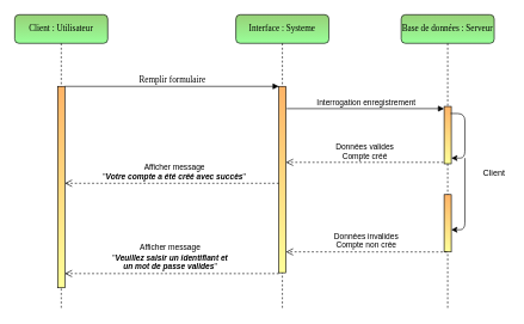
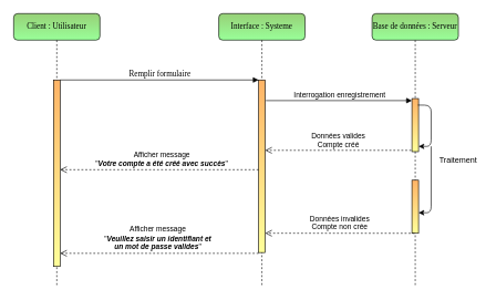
  <mxCell id="0" />
  <mxCell id="1" parent="0" />
  <mxCell id="2" value="Interface : Systeme" style="shape=umlLifeline;perimeter=lifelinePerimeter;whiteSpace=wrap;html=1;container=1;collapsible=0;recursiveResize=0;outlineConnect=0;rounded=1;shadow=0;comic=0;labelBackgroundColor=none;strokeColor=#000000;strokeWidth=1;fillColor=#97D077;fontFamily=Verdana;fontSize=12;align=center;gradientColor=#99FF99;glass=0;" parent="1" vertex="1"><mxGeometry x="329" y="20" width="130" height="410" as="geometry" /></mxCell>
  <mxCell id="3" value="" style="html=1;points=[];perimeter=orthogonalPerimeter;rounded=0;shadow=0;comic=0;labelBackgroundColor=none;strokeColor=#000000;strokeWidth=1;fillColor=#FFB366;fontFamily=Verdana;fontSize=12;fontColor=#000000;align=center;gradientColor=#FFFF99;" parent="2" vertex="1"><mxGeometry x="60" y="100" width="10" height="260" as="geometry" /></mxCell>
  <mxCell id="4" value="Base de données : Serveur" style="shape=umlLifeline;perimeter=lifelinePerimeter;whiteSpace=wrap;html=1;container=1;collapsible=0;recursiveResize=0;outlineConnect=0;rounded=1;shadow=0;comic=0;labelBackgroundColor=none;strokeColor=#000000;strokeWidth=1;fillColor=#97D077;fontFamily=Verdana;fontSize=12;align=center;gradientColor=#99FF99;glass=0;" parent="1" vertex="1"><mxGeometry x="560" y="20" width="130" height="410" as="geometry" /></mxCell>
  <mxCell id="5" value="" style="html=1;points=[];perimeter=orthogonalPerimeter;fillColor=#FFB366;gradientColor=#FFFF99;" parent="4" vertex="1"><mxGeometry x="60" y="128" width="10" height="80" as="geometry" /></mxCell>
  <mxCell id="6" value="" style="endArrow=classic;html=1;exitX=0.9;exitY=0.123;exitDx=0;exitDy=0;exitPerimeter=0;entryX=1;entryY=0.901;entryDx=0;entryDy=0;entryPerimeter=0;" parent="4" source="5" target="5" edge="1"><mxGeometry width="50" height="50" relative="1" as="geometry"><mxPoint x="-438" y="651" as="sourcePoint" /><mxPoint x="71" y="239.51" as="targetPoint" /><Array as="points"><mxPoint x="89" y="138" /><mxPoint x="89" y="200" /></Array></mxGeometry></mxCell>
  <mxCell id="7" value="" style="html=1;points=[];perimeter=orthogonalPerimeter;rounded=0;shadow=0;comic=0;labelBackgroundColor=none;strokeColor=#000000;strokeWidth=1;fillColor=#FFB366;fontFamily=Verdana;fontSize=12;fontColor=#000000;align=center;gradientColor=#FFFF99;" parent="4" vertex="1"><mxGeometry x="60" y="251" width="10" height="80" as="geometry" /></mxCell>
  <mxCell id="8" value="Client : Utilisateur" style="shape=umlLifeline;perimeter=lifelinePerimeter;whiteSpace=wrap;html=1;container=1;collapsible=0;recursiveResize=0;outlineConnect=0;rounded=1;shadow=0;comic=0;labelBackgroundColor=none;strokeColor=#000000;strokeWidth=1;fillColor=#97D077;fontFamily=Verdana;fontSize=12;align=center;gradientColor=#99FF99;glass=0;" parent="1" vertex="1"><mxGeometry x="20" y="20" width="130" height="410" as="geometry" /></mxCell>
  <mxCell id="9" value="" style="html=1;points=[];perimeter=orthogonalPerimeter;rounded=0;shadow=0;comic=0;labelBackgroundColor=none;strokeColor=#000000;strokeWidth=1;fillColor=#FFB366;fontFamily=Verdana;fontSize=12;fontColor=#000000;align=center;gradientColor=#FFFF99;" parent="8" vertex="1"><mxGeometry x="60" y="100" width="10" height="281" as="geometry" /></mxCell>
  <mxCell id="10" value="Remplir formulaire" style="html=1;verticalAlign=bottom;endArrow=block;entryX=0;entryY=0;labelBackgroundColor=none;fontFamily=Verdana;fontSize=12;edgeStyle=elbowEdgeStyle;elbow=vertical;" parent="1" source="9" target="3" edge="1"><mxGeometry relative="1" as="geometry"><mxPoint x="345" y="131" as="sourcePoint" /></mxGeometry></mxCell>
  <mxCell id="11" value="Interrogation enregistrement " style="html=1;verticalAlign=bottom;endArrow=block;labelBackgroundColor=none;exitX=1.1;exitY=0.108;exitDx=0;exitDy=0;exitPerimeter=0;" parent="1" target="5" edge="1"><mxGeometry x="0.005" relative="1" as="geometry"><mxPoint x="400" y="151.08" as="sourcePoint" /><mxPoint x="590" y="151" as="targetPoint" /><mxPoint as="offset" /></mxGeometry></mxCell>
  <mxCell id="12" value="&lt;div&gt;Données valides&lt;/div&gt;&lt;div&gt;Compte créé&lt;/div&gt;" style="html=1;verticalAlign=bottom;endArrow=open;dashed=1;endSize=8;exitX=-0.1;exitY=0.975;exitDx=0;exitDy=0;exitPerimeter=0;labelBackgroundColor=none;" parent="1" source="5" target="3" edge="1"><mxGeometry relative="1" as="geometry"><mxPoint x="399" y="230" as="targetPoint" /><mxPoint x="589" y="268.51" as="sourcePoint" /><mxPoint as="offset" /></mxGeometry></mxCell>
  <mxCell id="13" value="&lt;div&gt;Afficher message &lt;br&gt;&lt;/div&gt;&lt;div&gt;&quot;&lt;i&gt;&lt;b&gt;Votre compte a été créé avec succès&lt;/b&gt;&lt;/i&gt;&quot;&lt;/div&gt;" style="html=1;verticalAlign=bottom;endArrow=open;dashed=1;endSize=8;exitX=0;exitY=0.52;exitDx=0;exitDy=0;exitPerimeter=0;labelBackgroundColor=none;" parent="1" source="3" target="9" edge="1"><mxGeometry x="-0.023" relative="1" as="geometry"><mxPoint x="137" y="290" as="targetPoint" /><mxPoint x="365.5" y="268.91" as="sourcePoint" /><mxPoint as="offset" /></mxGeometry></mxCell>
- <mxCell id="14" value="Client" style="text;html=1;strokeColor=none;fillColor=none;align=center;verticalAlign=middle;whiteSpace=wrap;rounded=0;shadow=0;glass=0;" parent="1" vertex="1"><mxGeometry x="670" y="231" width="40" height="20" as="geometry" /></mxCell>
+ <mxCell id="14" value="Traitement" style="text;html=1;strokeColor=none;fillColor=none;align=center;verticalAlign=middle;whiteSpace=wrap;rounded=0;shadow=0;glass=0;" parent="1" vertex="1"><mxGeometry x="670" y="231" width="40" height="20" as="geometry" /></mxCell>
  <mxCell id="15" value="" style="endArrow=classic;html=1;entryX=1;entryY=0.613;entryDx=0;entryDy=0;entryPerimeter=0;" parent="1" target="7" edge="1"><mxGeometry width="50" height="50" relative="1" as="geometry"><mxPoint x="649" y="220" as="sourcePoint" /><mxPoint x="100" y="621" as="targetPoint" /><Array as="points"><mxPoint x="649" y="320" /></Array></mxGeometry></mxCell>
  <mxCell id="16" value="&lt;div&gt;Données invalides&lt;/div&gt;&lt;div&gt;Compte non crée&lt;/div&gt;" style="html=1;verticalAlign=bottom;endArrow=open;dashed=1;endSize=8;exitX=0.4;exitY=1;exitDx=0;exitDy=0;exitPerimeter=0;entryX=1;entryY=0.888;entryDx=0;entryDy=0;entryPerimeter=0;labelBackgroundColor=none;" parent="1" source="7" target="3" edge="1"><mxGeometry x="0.005" relative="1" as="geometry"><mxPoint x="415" y="351" as="targetPoint" /><mxPoint x="567" y="350" as="sourcePoint" /><mxPoint as="offset" /></mxGeometry></mxCell>
  <mxCell id="17" value="&lt;div&gt;Afficher message&lt;/div&gt;&lt;div&gt;&quot;&lt;i&gt;&lt;b&gt;Veuillez saisir un identifiant et &lt;br&gt;&lt;/b&gt;&lt;/i&gt;&lt;/div&gt;&lt;div&gt;&lt;i&gt;&lt;b&gt;un mot de passe valides&lt;/b&gt;&lt;/i&gt;&quot;&lt;/div&gt;" style="html=1;verticalAlign=bottom;endArrow=open;dashed=1;endSize=8;exitX=0;exitY=0.52;exitDx=0;exitDy=0;exitPerimeter=0;entryX=1;entryY=0.589;entryDx=0;entryDy=0;entryPerimeter=0;labelBackgroundColor=none;" parent="1" edge="1"><mxGeometry x="0.019" relative="1" as="geometry"><mxPoint x="90" y="381.16" as="targetPoint" /><mxPoint x="389" y="381.2" as="sourcePoint" /><mxPoint as="offset" /></mxGeometry></mxCell>
